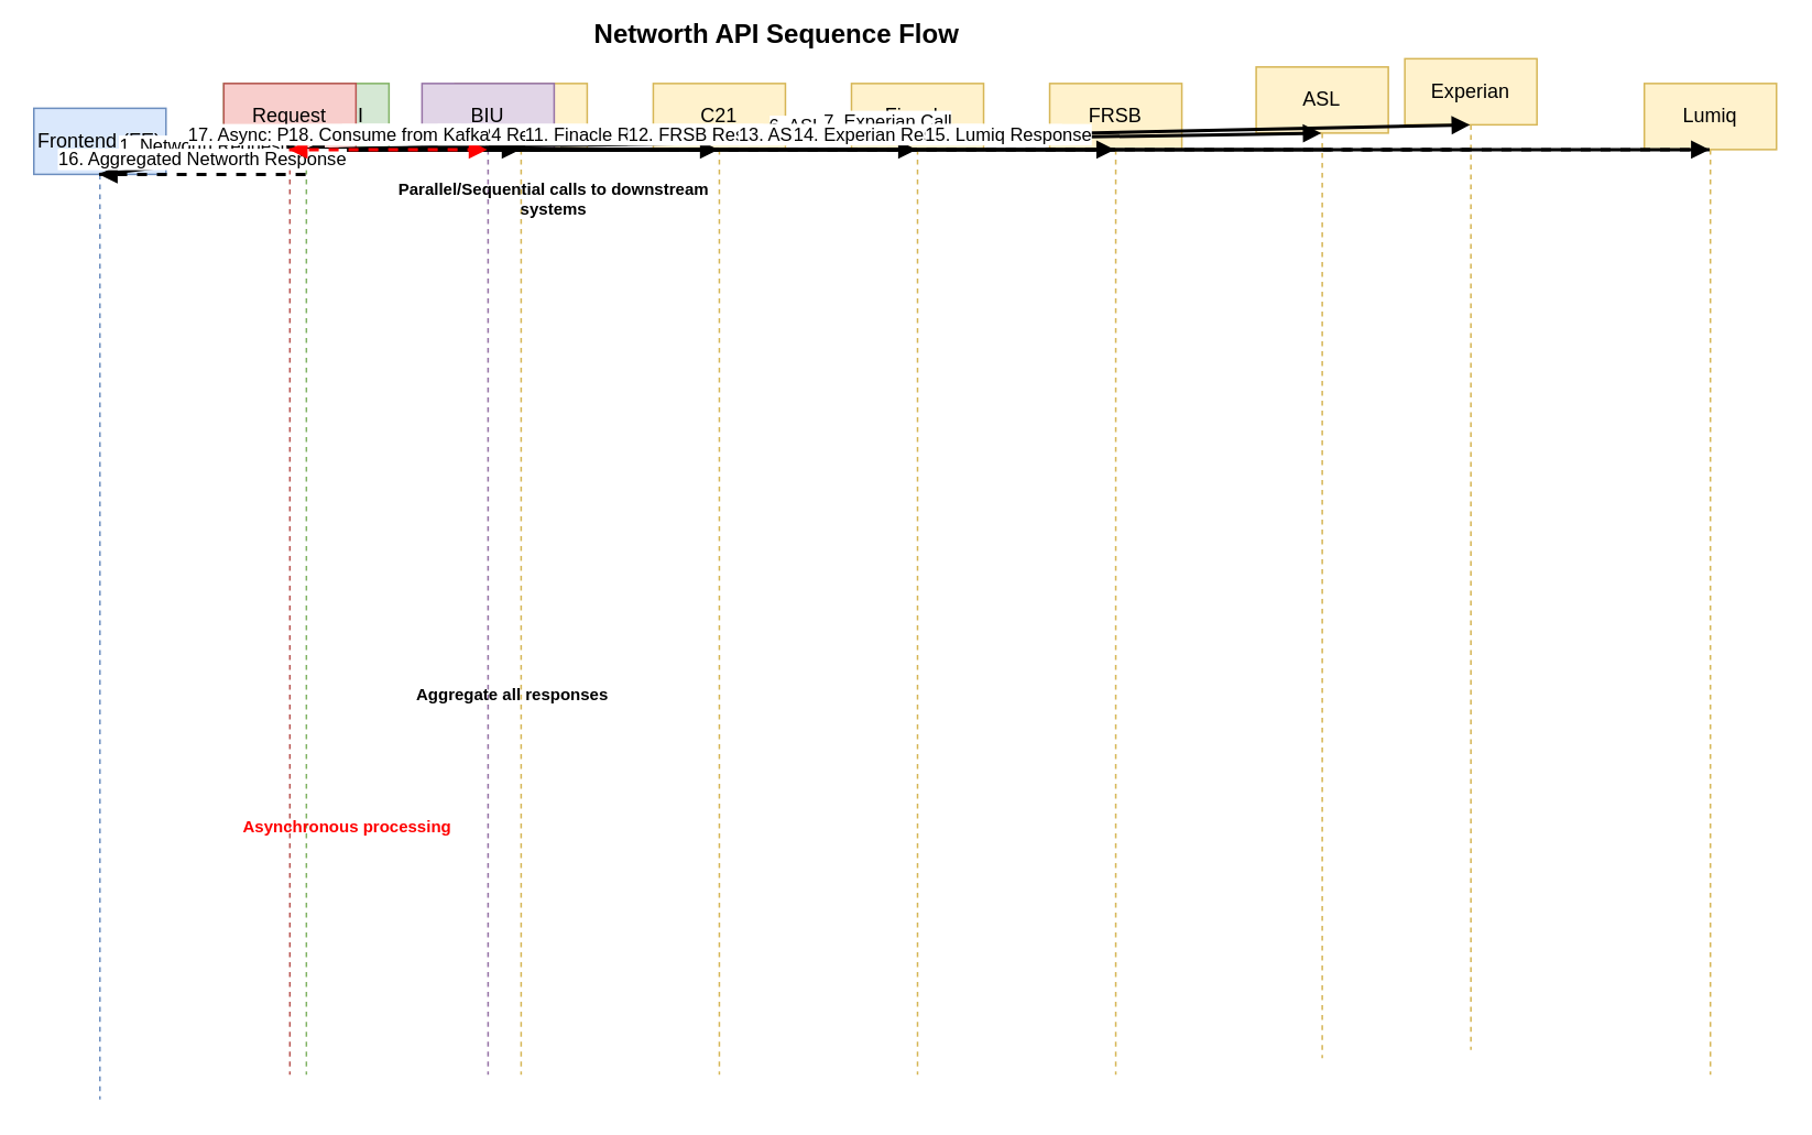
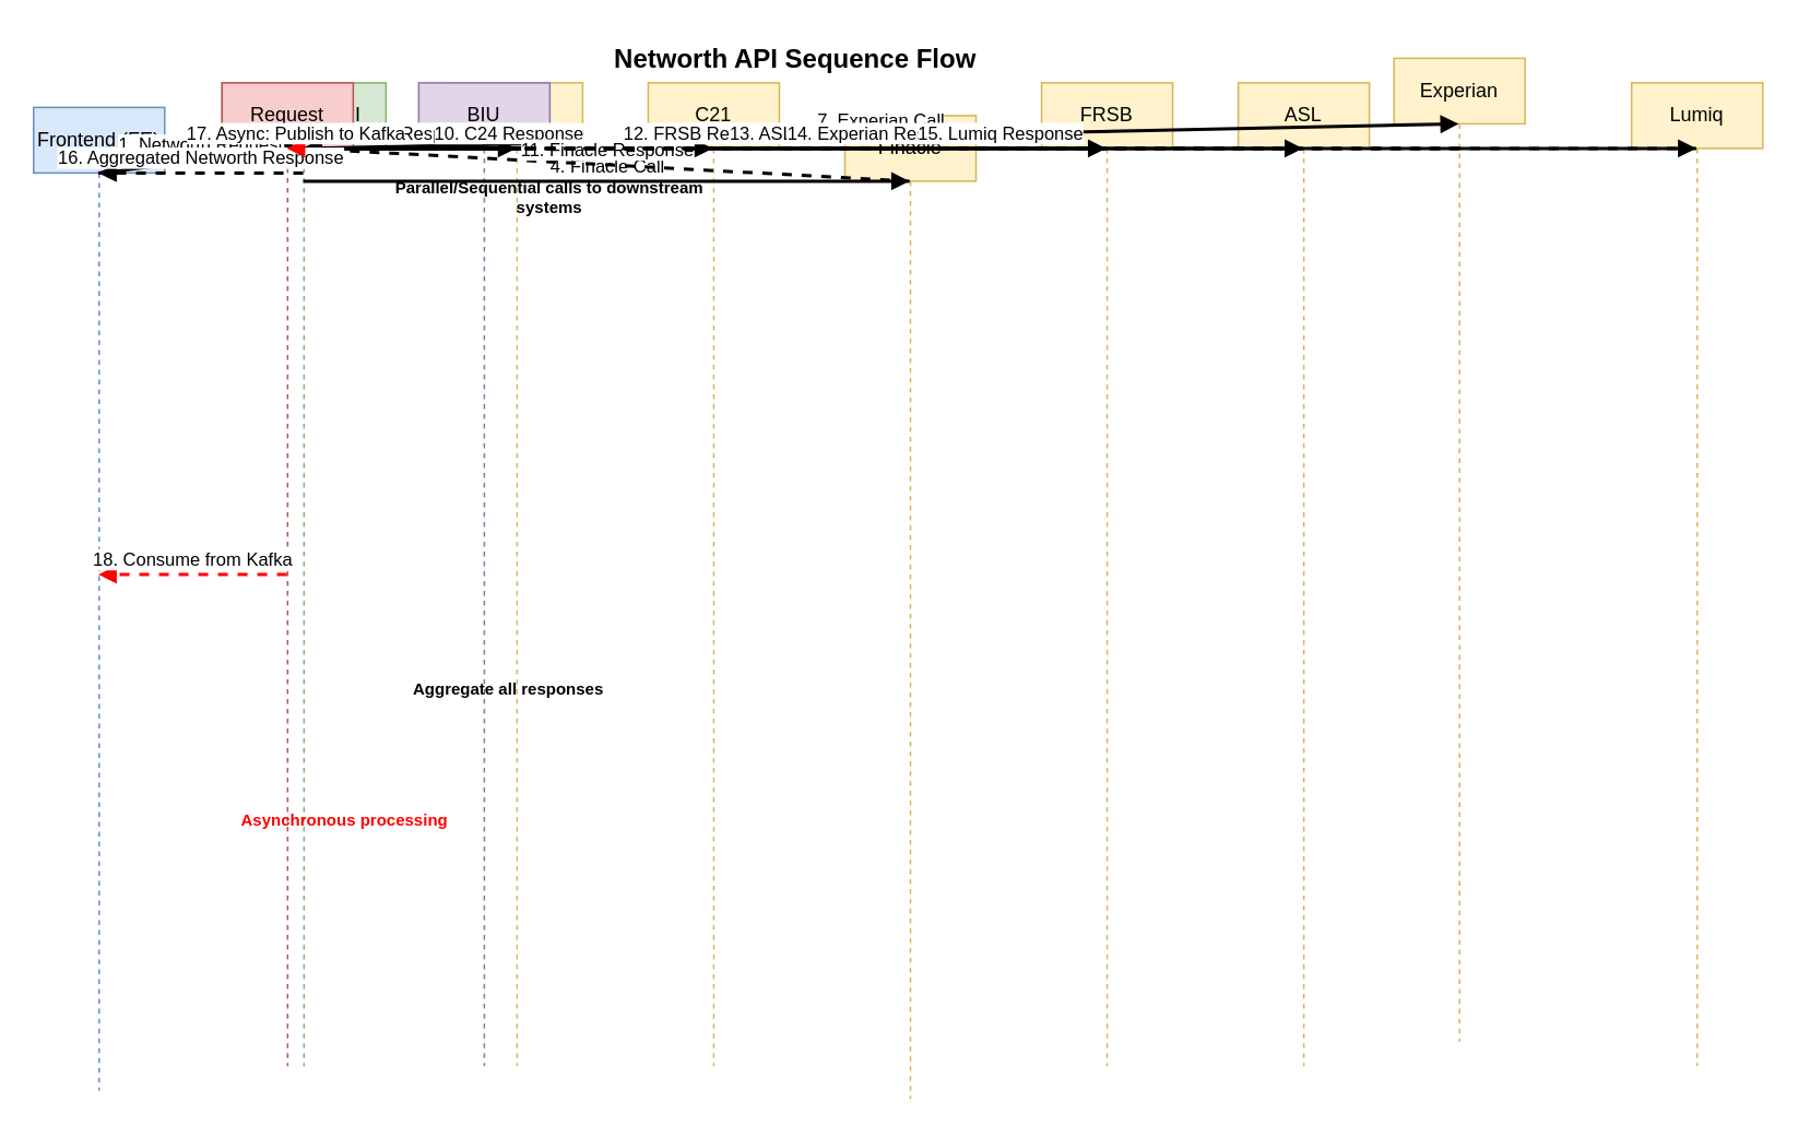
  <mxCell id="0" />
  <mxCell id="1" parent="0" />
  <mxCell id="2" value="Frontend (FE)" style="shape=umlLifeline;perimeter=lifelinePerimeter;whiteSpace=wrap;html=1;container=1;collapsible=0;recursiveResize=0;outlineConnect=0;fillColor=#dae8fc;strokeColor=#6c8ebf;" vertex="1" parent="1"><mxGeometry x="20" y="65" width="80" height="600" as="geometry" /></mxCell>
  <mxCell id="3" value="Networth API" style="shape=umlLifeline;perimeter=lifelinePerimeter;whiteSpace=wrap;html=1;container=1;collapsible=0;recursiveResize=0;outlineConnect=0;fillColor=#d5e8d4;strokeColor=#82b366;" vertex="1" parent="1"><mxGeometry x="135" y="50" width="100" height="600" as="geometry" /></mxCell>
  <mxCell id="4" value="ESB" style="shape=umlLifeline;perimeter=lifelinePerimeter;whiteSpace=wrap;html=1;container=1;collapsible=0;recursiveResize=0;outlineConnect=0;fillColor=#fff2cc;strokeColor=#d6b656;" vertex="1" parent="1"><mxGeometry x="275" y="50" width="80" height="600" as="geometry" /></mxCell>
  <mxCell id="5" value="C21" style="shape=umlLifeline;perimeter=lifelinePerimeter;whiteSpace=wrap;html=1;container=1;collapsible=0;recursiveResize=0;outlineConnect=0;fillColor=#fff2cc;strokeColor=#d6b656;" vertex="1" parent="1"><mxGeometry x="395" y="50" width="80" height="600" as="geometry" /></mxCell>
- <mxCell id="6" value="Finacle" style="shape=umlLifeline;perimeter=lifelinePerimeter;whiteSpace=wrap;html=1;container=1;collapsible=0;recursiveResize=0;outlineConnect=0;fillColor=#fff2cc;strokeColor=#d6b656;" vertex="1" parent="1"><mxGeometry x="515" y="50" width="80" height="600" as="geometry" /></mxCell>
+ <mxCell id="6" value="Finacle" style="shape=umlLifeline;perimeter=lifelinePerimeter;whiteSpace=wrap;html=1;container=1;collapsible=0;recursiveResize=0;outlineConnect=0;fillColor=#fff2cc;strokeColor=#d6b656;" vertex="1" parent="1"><mxGeometry x="515" y="70" width="80" height="600" as="geometry" /></mxCell>
  <mxCell id="7" value="FRSB" style="shape=umlLifeline;perimeter=lifelinePerimeter;whiteSpace=wrap;html=1;container=1;collapsible=0;recursiveResize=0;outlineConnect=0;fillColor=#fff2cc;strokeColor=#d6b656;" vertex="1" parent="1"><mxGeometry x="635" y="50" width="80" height="600" as="geometry" /></mxCell>
- <mxCell id="8" value="ASL" style="shape=umlLifeline;perimeter=lifelinePerimeter;whiteSpace=wrap;html=1;container=1;collapsible=0;recursiveResize=0;outlineConnect=0;fillColor=#fff2cc;strokeColor=#d6b656;" vertex="1" parent="1"><mxGeometry x="760" y="40" width="80" height="600" as="geometry" /></mxCell>
+ <mxCell id="8" value="ASL" style="shape=umlLifeline;perimeter=lifelinePerimeter;whiteSpace=wrap;html=1;container=1;collapsible=0;recursiveResize=0;outlineConnect=0;fillColor=#fff2cc;strokeColor=#d6b656;" vertex="1" parent="1"><mxGeometry x="755" y="50" width="80" height="600" as="geometry" /></mxCell>
  <mxCell id="9" value="Experian" style="shape=umlLifeline;perimeter=lifelinePerimeter;whiteSpace=wrap;html=1;container=1;collapsible=0;recursiveResize=0;outlineConnect=0;fillColor=#fff2cc;strokeColor=#d6b656;" vertex="1" parent="1"><mxGeometry x="850" y="35" width="80" height="600" as="geometry" /></mxCell>
  <mxCell id="10" value="Lumiq" style="shape=umlLifeline;perimeter=lifelinePerimeter;whiteSpace=wrap;html=1;container=1;collapsible=0;recursiveResize=0;outlineConnect=0;fillColor=#fff2cc;strokeColor=#d6b656;" vertex="1" parent="1"><mxGeometry x="995" y="50" width="80" height="600" as="geometry" /></mxCell>
  <mxCell id="11" value="Request" style="shape=umlLifeline;perimeter=lifelinePerimeter;whiteSpace=wrap;html=1;container=1;collapsible=0;recursiveResize=0;outlineConnect=0;fillColor=#f8cecc;strokeColor=#b85450;" vertex="1" parent="1"><mxGeometry x="135" y="50" width="80" height="600" as="geometry" /></mxCell>
  <mxCell id="12" value="BIU" style="shape=umlLifeline;perimeter=lifelinePerimeter;whiteSpace=wrap;html=1;container=1;collapsible=0;recursiveResize=0;outlineConnect=0;fillColor=#e1d5e7;strokeColor=#9673a6;" vertex="1" parent="1"><mxGeometry x="255" y="50" width="80" height="600" as="geometry" /></mxCell>
  <mxCell id="13" value="1. Networth Request" style="html=1;verticalAlign=bottom;endArrow=block;entryX=0;entryY=0;entryDx=0;entryDy=0;curved=0;rounded=0;strokeColor=#000000;strokeWidth=2;" edge="1" parent="1" source="2" target="3"><mxGeometry relative="1" as="geometry"><mxPoint x="55" y="90" as="sourcePoint" /><mxPoint x="185" y="90" as="targetPoint" /></mxGeometry></mxCell>
  <mxCell id="14" value="2. ESB Call" style="html=1;verticalAlign=bottom;endArrow=block;entryX=0;entryY=0;entryDx=0;entryDy=0;curved=0;rounded=0;strokeColor=#000000;strokeWidth=2;" edge="1" parent="1" source="3" target="4"><mxGeometry relative="1" as="geometry"><mxPoint x="235" y="130" as="sourcePoint" /><mxPoint x="315" y="130" as="targetPoint" /></mxGeometry></mxCell>
  <mxCell id="15" value="3. C24 Call" style="html=1;verticalAlign=bottom;endArrow=block;entryX=0;entryY=0;entryDx=0;entryDy=0;curved=0;rounded=0;strokeColor=#000000;strokeWidth=2;" edge="1" parent="1" source="3" target="5"><mxGeometry relative="1" as="geometry"><mxPoint x="235" y="150" as="sourcePoint" /><mxPoint x="435" y="150" as="targetPoint" /></mxGeometry></mxCell>
  <mxCell id="16" value="4. Finacle Call" style="html=1;verticalAlign=bottom;endArrow=block;entryX=0;entryY=0;entryDx=0;entryDy=0;curved=0;rounded=0;strokeColor=#000000;strokeWidth=2;" edge="1" parent="1" source="3" target="6"><mxGeometry relative="1" as="geometry"><mxPoint x="235" y="170" as="sourcePoint" /><mxPoint x="555" y="170" as="targetPoint" /></mxGeometry></mxCell>
  <mxCell id="17" value="5. FRSB Call" style="html=1;verticalAlign=bottom;endArrow=block;entryX=0;entryY=0;entryDx=0;entryDy=0;curved=0;rounded=0;strokeColor=#000000;strokeWidth=2;" edge="1" parent="1" source="3" target="7"><mxGeometry relative="1" as="geometry"><mxPoint x="235" y="190" as="sourcePoint" /><mxPoint x="675" y="190" as="targetPoint" /></mxGeometry></mxCell>
  <mxCell id="18" value="6. ASL Call" style="html=1;verticalAlign=bottom;endArrow=block;entryX=0;entryY=0;entryDx=0;entryDy=0;curved=0;rounded=0;strokeColor=#000000;strokeWidth=2;" edge="1" parent="1" source="3" target="8"><mxGeometry relative="1" as="geometry"><mxPoint x="235" y="210" as="sourcePoint" /><mxPoint x="795" y="210" as="targetPoint" /></mxGeometry></mxCell>
  <mxCell id="19" value="7. Experian Call" style="html=1;verticalAlign=bottom;endArrow=block;entryX=0;entryY=0;entryDx=0;entryDy=0;curved=0;rounded=0;strokeColor=#000000;strokeWidth=2;" edge="1" parent="1" source="3" target="9"><mxGeometry relative="1" as="geometry"><mxPoint x="235" y="230" as="sourcePoint" /><mxPoint x="915" y="230" as="targetPoint" /></mxGeometry></mxCell>
  <mxCell id="20" value="8. Lumiq Call" style="html=1;verticalAlign=bottom;endArrow=block;entryX=0;entryY=0;entryDx=0;entryDy=0;curved=0;rounded=0;strokeColor=#000000;strokeWidth=2;" edge="1" parent="1" source="3" target="10"><mxGeometry relative="1" as="geometry"><mxPoint x="235" y="250" as="sourcePoint" /><mxPoint x="1035" y="250" as="targetPoint" /></mxGeometry></mxCell>
  <mxCell id="21" value="9. ESB Response" style="html=1;verticalAlign=bottom;endArrow=block;entryX=1;entryY=0;entryDx=0;entryDy=0;curved=0;rounded=0;strokeColor=#000000;strokeWidth=2;dashed=1;" edge="1" parent="1" source="4" target="3"><mxGeometry relative="1" as="geometry"><mxPoint x="315" y="290" as="sourcePoint" /><mxPoint x="235" y="290" as="targetPoint" /></mxGeometry></mxCell>
  <mxCell id="22" value="10. C24 Response" style="html=1;verticalAlign=bottom;endArrow=block;entryX=1;entryY=0;entryDx=0;entryDy=0;curved=0;rounded=0;strokeColor=#000000;strokeWidth=2;dashed=1;" edge="1" parent="1" source="5" target="3"><mxGeometry relative="1" as="geometry"><mxPoint x="435" y="310" as="sourcePoint" /><mxPoint x="235" y="310" as="targetPoint" /></mxGeometry></mxCell>
  <mxCell id="23" value="11. Finacle Response" style="html=1;verticalAlign=bottom;endArrow=block;entryX=1;entryY=0;entryDx=0;entryDy=0;curved=0;rounded=0;strokeColor=#000000;strokeWidth=2;dashed=1;" edge="1" parent="1" source="6" target="3"><mxGeometry relative="1" as="geometry"><mxPoint x="555" y="330" as="sourcePoint" /><mxPoint x="235" y="330" as="targetPoint" /></mxGeometry></mxCell>
  <mxCell id="24" value="12. FRSB Response" style="html=1;verticalAlign=bottom;endArrow=block;entryX=1;entryY=0;entryDx=0;entryDy=0;curved=0;rounded=0;strokeColor=#000000;strokeWidth=2;dashed=1;" edge="1" parent="1" source="7" target="3"><mxGeometry relative="1" as="geometry"><mxPoint x="675" y="350" as="sourcePoint" /><mxPoint x="235" y="350" as="targetPoint" /></mxGeometry></mxCell>
  <mxCell id="25" value="13. ASL Response" style="html=1;verticalAlign=bottom;endArrow=block;entryX=1;entryY=0;entryDx=0;entryDy=0;curved=0;rounded=0;strokeColor=#000000;strokeWidth=2;dashed=1;" edge="1" parent="1" source="8" target="3"><mxGeometry relative="1" as="geometry"><mxPoint x="795" y="370" as="sourcePoint" /><mxPoint x="235" y="370" as="targetPoint" /></mxGeometry></mxCell>
  <mxCell id="26" value="14. Experian Response" style="html=1;verticalAlign=bottom;endArrow=block;entryX=1;entryY=0;entryDx=0;entryDy=0;curved=0;rounded=0;strokeColor=#000000;strokeWidth=2;dashed=1;" edge="1" parent="1" source="9" target="3"><mxGeometry relative="1" as="geometry"><mxPoint x="915" y="390" as="sourcePoint" /><mxPoint x="235" y="390" as="targetPoint" /></mxGeometry></mxCell>
  <mxCell id="27" value="15. Lumiq Response" style="html=1;verticalAlign=bottom;endArrow=block;entryX=1;entryY=0;entryDx=0;entryDy=0;curved=0;rounded=0;strokeColor=#000000;strokeWidth=2;dashed=1;" edge="1" parent="1" source="10" target="3"><mxGeometry relative="1" as="geometry"><mxPoint x="1035" y="410" as="sourcePoint" /><mxPoint x="235" y="410" as="targetPoint" /></mxGeometry></mxCell>
  <mxCell id="28" value="16. Aggregated Networth Response" style="html=1;verticalAlign=bottom;endArrow=block;entryX=1;entryY=0;entryDx=0;entryDy=0;curved=0;rounded=0;strokeColor=#000000;strokeWidth=2;dashed=1;" edge="1" parent="1" source="3" target="2"><mxGeometry relative="1" as="geometry"><mxPoint x="185" y="430" as="sourcePoint" /><mxPoint x="55" y="430" as="targetPoint" /></mxGeometry></mxCell>
  <mxCell id="29" value="17. Async: Publish to Kafka" style="html=1;verticalAlign=bottom;endArrow=block;entryX=0;entryY=0;entryDx=0;entryDy=0;curved=0;rounded=0;strokeColor=#ff0000;strokeWidth=2;dashed=1;" edge="1" parent="1" source="3" target="11"><mxGeometry relative="1" as="geometry"><mxPoint x="235" y="470" as="sourcePoint" /><mxPoint x="175" y="470" as="targetPoint" /></mxGeometry></mxCell>
- <mxCell id="30" value="18. Consume from Kafka" style="html=1;verticalAlign=bottom;endArrow=block;entryX=0;entryY=0;entryDx=0;entryDy=0;curved=0;rounded=0;strokeColor=#ff0000;strokeWidth=2;dashed=1;" edge="1" parent="1" source="11" target="12"><mxGeometry relative="1" as="geometry"><mxPoint x="175" y="510" as="sourcePoint" /><mxPoint x="295" y="510" as="targetPoint" /></mxGeometry></mxCell>
+ <mxCell id="30" value="18. Consume from Kafka" style="html=1;verticalAlign=bottom;endArrow=block;curved=0;rounded=0;strokeColor=#ff0000;strokeWidth=2;dashed=1;" edge="1" parent="1" source="11" target="2"><mxGeometry relative="1" as="geometry"><mxPoint x="175" y="510" as="sourcePoint" /><mxPoint x="295" y="510" as="targetPoint" /></mxGeometry></mxCell>
  <mxCell id="31" value="Parallel/Sequential calls to downstream systems" style="text;html=1;strokeColor=none;fillColor=none;align=center;verticalAlign=middle;whiteSpace=wrap;rounded=0;fontStyle=1;fontSize=10;" vertex="1" parent="1"><mxGeometry x="235" y="110" width="200" height="20" as="geometry" /></mxCell>
  <mxCell id="32" value="Aggregate all responses" style="text;html=1;strokeColor=none;fillColor=none;align=center;verticalAlign=middle;whiteSpace=wrap;rounded=0;fontStyle=1;fontSize=10;" vertex="1" parent="1"><mxGeometry x="235" y="410" width="150" height="20" as="geometry" /></mxCell>
  <mxCell id="33" value="Asynchronous processing" style="text;html=1;strokeColor=none;fillColor=none;align=center;verticalAlign=middle;whiteSpace=wrap;rounded=0;fontStyle=1;fontSize=10;fontColor=#ff0000;" vertex="1" parent="1"><mxGeometry x="135" y="490" width="150" height="20" as="geometry" /></mxCell>
- <mxCell id="34" value="Networth API Sequence Flow" style="text;html=1;strokeColor=none;fillColor=none;align=center;verticalAlign=middle;whiteSpace=wrap;rounded=0;fontStyle=1;fontSize=16;" vertex="1" parent="1"><mxGeometry x="320" y="5" width="300" height="30" as="geometry" /></mxCell>
+ <mxCell id="34" value="Networth API Sequence Flow" style="text;html=1;strokeColor=none;fillColor=none;align=center;verticalAlign=middle;whiteSpace=wrap;rounded=0;fontStyle=1;fontSize=16;" vertex="1" parent="1"><mxGeometry x="335" y="20" width="300" height="30" as="geometry" /></mxCell>
